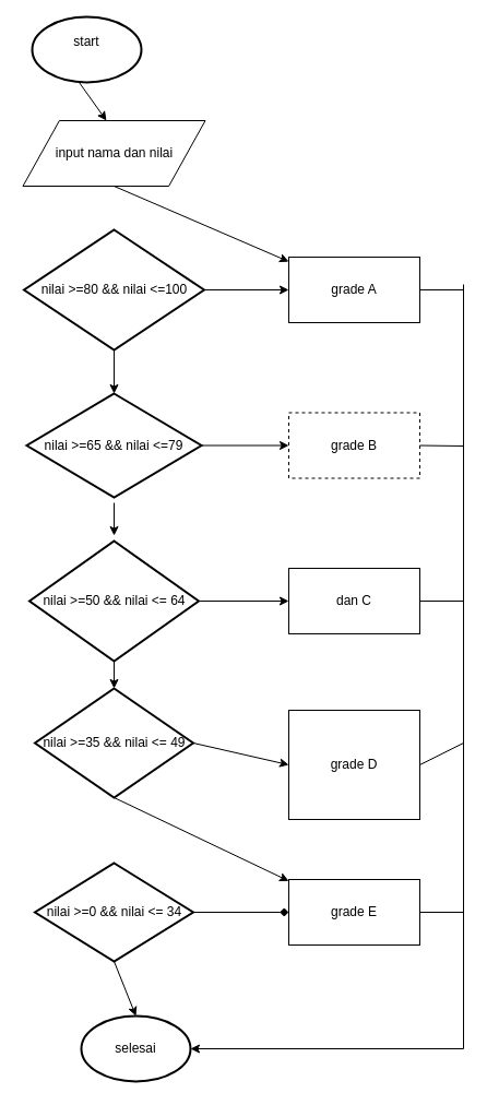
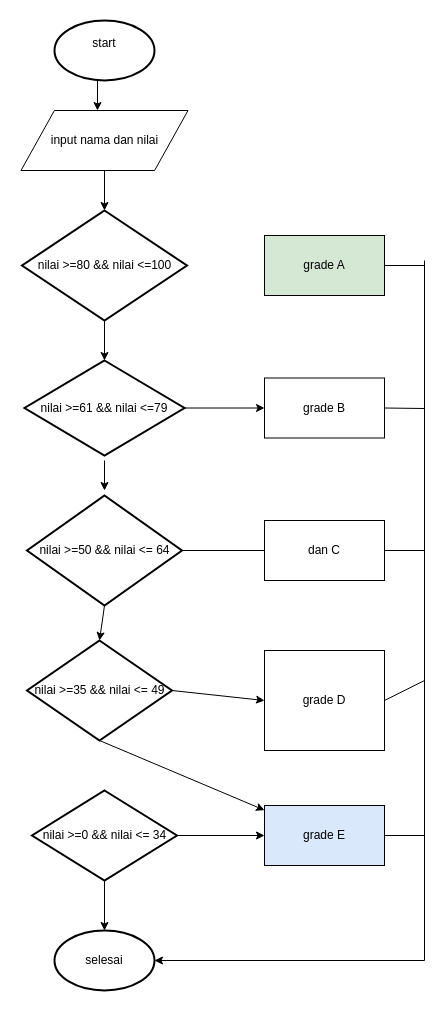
  <mxCell id="0" />
  <mxCell id="1" parent="0" />
- <mxCell id="2" value="&lt;div&gt;start&lt;/div&gt;&lt;div&gt;&lt;br&gt;&lt;/div&gt;" style="strokeWidth=2;html=1;shape=mxgraph.flowchart.start_1;whiteSpace=wrap;" vertex="1" parent="1"><mxGeometry x="29" y="15" width="100" height="60" as="geometry" /></mxCell>
+ <mxCell id="2" value="&lt;div&gt;start&lt;/div&gt;&lt;div&gt;&lt;br&gt;&lt;/div&gt;" style="strokeWidth=2;html=1;shape=mxgraph.flowchart.start_1;whiteSpace=wrap;" vertex="1" parent="1"><mxGeometry x="54" y="20" width="100" height="60" as="geometry" /></mxCell>
  <mxCell id="3" value="" style="endArrow=classic;html=1;exitX=0.43;exitY=1;exitDx=0;exitDy=0;exitPerimeter=0;entryX=0.53;entryY=0;entryDx=0;entryDy=0;entryPerimeter=0;" edge="1" parent="1" source="2"><mxGeometry width="50" height="50" relative="1" as="geometry"><mxPoint x="-56" y="120" as="sourcePoint" /><mxPoint x="97" y="110" as="targetPoint" /></mxGeometry></mxCell>
  <mxCell id="4" value="nilai &amp;gt;=80 &amp;amp;&amp;amp; nilai &amp;lt;=100" style="strokeWidth=2;html=1;shape=mxgraph.flowchart.decision;whiteSpace=wrap;" vertex="1" parent="1"><mxGeometry x="21.5" y="210" width="165" height="110" as="geometry" /></mxCell>
- <mxCell id="5" value="nilai &amp;gt;=65 &amp;amp;&amp;amp; nilai &amp;lt;=79" style="strokeWidth=2;html=1;shape=mxgraph.flowchart.decision;whiteSpace=wrap;" vertex="1" parent="1"><mxGeometry x="24" y="360" width="160" height="95" as="geometry" /></mxCell>
+ <mxCell id="5" value="nilai &amp;gt;=61 &amp;amp;&amp;amp; nilai &amp;lt;=79" style="strokeWidth=2;html=1;shape=mxgraph.flowchart.decision;whiteSpace=wrap;" vertex="1" parent="1"><mxGeometry x="24" y="360" width="160" height="95" as="geometry" /></mxCell>
  <mxCell id="6" value="nilai &amp;gt;=50 &amp;amp;&amp;amp; nilai &amp;lt;= 64" style="strokeWidth=2;html=1;shape=mxgraph.flowchart.decision;whiteSpace=wrap;" vertex="1" parent="1"><mxGeometry x="26.5" y="495" width="155" height="110" as="geometry" /></mxCell>
- <mxCell id="7" value="nilai &amp;gt;=35 &amp;amp;&amp;amp; nilai &amp;lt;= 49" style="strokeWidth=2;html=1;shape=mxgraph.flowchart.decision;whiteSpace=wrap;" vertex="1" parent="1"><mxGeometry x="31.5" y="630" width="145" height="100" as="geometry" /></mxCell>
+ <mxCell id="7" value="nilai &amp;gt;=35 &amp;amp;&amp;amp; nilai &amp;lt;= 49" style="strokeWidth=2;html=1;shape=mxgraph.flowchart.decision;whiteSpace=wrap;" vertex="1" parent="1"><mxGeometry x="26.5" y="640" width="145" height="100" as="geometry" /></mxCell>
  <mxCell id="8" value="nilai &amp;gt;=0 &amp;amp;&amp;amp; nilai &amp;lt;= 34" style="strokeWidth=2;html=1;shape=mxgraph.flowchart.decision;whiteSpace=wrap;" vertex="1" parent="1"><mxGeometry x="31.5" y="790" width="145" height="90" as="geometry" /></mxCell>
  <mxCell id="9" value="" style="endArrow=classic;html=1;" edge="1" parent="1"><mxGeometry width="50" height="50" relative="1" as="geometry"><mxPoint x="104" y="460" as="sourcePoint" /><mxPoint x="104" y="490" as="targetPoint" /></mxGeometry></mxCell>
  <mxCell id="10" value="" style="endArrow=classic;html=1;entryX=0.5;entryY=0;entryDx=0;entryDy=0;entryPerimeter=0;exitX=0.5;exitY=1;exitDx=0;exitDy=0;exitPerimeter=0;" edge="1" parent="1" source="6" target="7"><mxGeometry width="50" height="50" relative="1" as="geometry"><mxPoint x="24" y="650" as="sourcePoint" /><mxPoint x="74" y="600" as="targetPoint" /></mxGeometry></mxCell>
  <mxCell id="11" value="" style="endArrow=classic;html=1;exitX=0.5;exitY=1;exitDx=0;exitDy=0;exitPerimeter=0;" edge="1" parent="1" source="7" target="16"><mxGeometry width="50" height="50" relative="1" as="geometry"><mxPoint x="24" y="790" as="sourcePoint" /><mxPoint x="74" y="740" as="targetPoint" /></mxGeometry></mxCell>
- <mxCell id="12" value="grade A" style="rounded=0;whiteSpace=wrap;html=1;" vertex="1" parent="1"><mxGeometry x="264" y="235" width="120" height="60" as="geometry" /></mxCell>
- <mxCell id="13" value="grade B" style="rounded=0;whiteSpace=wrap;html=1;dashed=1;" vertex="1" parent="1"><mxGeometry x="264" y="377.5" width="120" height="60" as="geometry" /></mxCell>
+ <mxCell id="12" value="grade A" style="rounded=0;whiteSpace=wrap;html=1;fillColor=#d5e8d4;" vertex="1" parent="1"><mxGeometry x="264" y="235" width="120" height="60" as="geometry" /></mxCell>
+ <mxCell id="13" value="grade B" style="rounded=0;whiteSpace=wrap;html=1;" vertex="1" parent="1"><mxGeometry x="264" y="377.5" width="120" height="60" as="geometry" /></mxCell>
  <mxCell id="14" value="dan C" style="rounded=0;whiteSpace=wrap;html=1;" vertex="1" parent="1"><mxGeometry x="264" y="520" width="120" height="60" as="geometry" /></mxCell>
  <mxCell id="15" value="grade D" style="rounded=0;whiteSpace=wrap;html=1;" vertex="1" parent="1"><mxGeometry x="264" y="650" width="120" height="100" as="geometry" /></mxCell>
- <mxCell id="16" value="grade E" style="rounded=0;whiteSpace=wrap;html=1;" vertex="1" parent="1"><mxGeometry x="264" y="805" width="120" height="60" as="geometry" /></mxCell>
- <mxCell id="17" value="" style="endArrow=diamond;html=1;exitX=1;exitY=0.5;exitDx=0;exitDy=0;exitPerimeter=0;entryX=0;entryY=0.5;entryDx=0;entryDy=0;" edge="1" parent="1" source="8" target="16"><mxGeometry width="50" height="50" relative="1" as="geometry"><mxPoint x="224" y="850" as="sourcePoint" /><mxPoint x="274" y="800" as="targetPoint" /></mxGeometry></mxCell>
+ <mxCell id="16" value="grade E" style="rounded=0;whiteSpace=wrap;html=1;fillColor=#dae8fc;" vertex="1" parent="1"><mxGeometry x="264" y="805" width="120" height="60" as="geometry" /></mxCell>
+ <mxCell id="17" value="" style="endArrow=classic;html=1;exitX=1;exitY=0.5;exitDx=0;exitDy=0;exitPerimeter=0;entryX=0;entryY=0.5;entryDx=0;entryDy=0;" edge="1" parent="1" source="8" target="16"><mxGeometry width="50" height="50" relative="1" as="geometry"><mxPoint x="224" y="850" as="sourcePoint" /><mxPoint x="274" y="800" as="targetPoint" /></mxGeometry></mxCell>
  <mxCell id="18" value="" style="endArrow=classic;html=1;exitX=1;exitY=0.5;exitDx=0;exitDy=0;exitPerimeter=0;entryX=0;entryY=0.5;entryDx=0;entryDy=0;" edge="1" parent="1" source="7" target="15"><mxGeometry width="50" height="50" relative="1" as="geometry"><mxPoint x="204" y="700" as="sourcePoint" /><mxPoint x="254" y="650" as="targetPoint" /></mxGeometry></mxCell>
- <mxCell id="19" value="" style="endArrow=classic;html=1;entryX=0;entryY=0.5;entryDx=0;entryDy=0;exitX=1;exitY=0.5;exitDx=0;exitDy=0;exitPerimeter=0;" edge="1" parent="1" source="6" target="14"><mxGeometry width="50" height="50" relative="1" as="geometry"><mxPoint x="24" y="950" as="sourcePoint" /><mxPoint x="74" y="900" as="targetPoint" /></mxGeometry></mxCell>
+ <mxCell id="19" value="" style="endArrow=none;html=1;entryX=0;entryY=0.5;entryDx=0;entryDy=0;exitX=1;exitY=0.5;exitDx=0;exitDy=0;exitPerimeter=0;" edge="1" parent="1" source="6" target="14"><mxGeometry width="50" height="50" relative="1" as="geometry"><mxPoint x="24" y="950" as="sourcePoint" /><mxPoint x="74" y="900" as="targetPoint" /></mxGeometry></mxCell>
  <mxCell id="20" value="" style="endArrow=classic;html=1;entryX=0;entryY=0.5;entryDx=0;entryDy=0;exitX=1;exitY=0.5;exitDx=0;exitDy=0;exitPerimeter=0;" edge="1" parent="1" source="5" target="13"><mxGeometry width="50" height="50" relative="1" as="geometry"><mxPoint x="-76" y="530" as="sourcePoint" /><mxPoint x="-26" y="480" as="targetPoint" /></mxGeometry></mxCell>
- <mxCell id="21" value="" style="endArrow=classic;html=1;entryX=0;entryY=0.5;entryDx=0;entryDy=0;exitX=1;exitY=0.5;exitDx=0;exitDy=0;exitPerimeter=0;" edge="1" parent="1" source="4" target="12"><mxGeometry width="50" height="50" relative="1" as="geometry"><mxPoint x="184" y="340" as="sourcePoint" /><mxPoint x="234" y="290" as="targetPoint" /></mxGeometry></mxCell>
  <mxCell id="22" value="input nama dan nilai" style="shape=parallelogram;perimeter=parallelogramPerimeter;whiteSpace=wrap;html=1;" vertex="1" parent="1"><mxGeometry x="20.5" y="110" width="167" height="60" as="geometry" /></mxCell>
- <mxCell id="23" value="" style="endArrow=classic;html=1;exitX=0.5;exitY=1;exitDx=0;exitDy=0;" edge="1" parent="1" source="22" target="12"><mxGeometry width="50" height="50" relative="1" as="geometry"><mxPoint x="-126" y="190" as="sourcePoint" /><mxPoint x="-76" y="140" as="targetPoint" /></mxGeometry></mxCell>
- <mxCell id="24" value="selesai" style="strokeWidth=2;html=1;shape=mxgraph.flowchart.start_1;whiteSpace=wrap;" vertex="1" parent="1"><mxGeometry x="74" y="930" width="100" height="60" as="geometry" /></mxCell>
+ <mxCell id="23" value="" style="endArrow=classic;html=1;entryX=0.5;entryY=0;entryDx=0;entryDy=0;entryPerimeter=0;exitX=0.5;exitY=1;exitDx=0;exitDy=0;" edge="1" parent="1" source="22" target="4"><mxGeometry width="50" height="50" relative="1" as="geometry"><mxPoint x="-126" y="190" as="sourcePoint" /><mxPoint x="-76" y="140" as="targetPoint" /></mxGeometry></mxCell>
+ <mxCell id="24" value="selesai" style="strokeWidth=2;html=1;shape=mxgraph.flowchart.start_1;whiteSpace=wrap;" vertex="1" parent="1"><mxGeometry x="54" y="930" width="100" height="60" as="geometry" /></mxCell>
  <mxCell id="25" value="" style="endArrow=classic;html=1;entryX=0.5;entryY=0;entryDx=0;entryDy=0;entryPerimeter=0;exitX=0.5;exitY=1;exitDx=0;exitDy=0;exitPerimeter=0;" edge="1" parent="1" source="8" target="24"><mxGeometry width="50" height="50" relative="1" as="geometry"><mxPoint x="4" y="940" as="sourcePoint" /><mxPoint x="54" y="890" as="targetPoint" /></mxGeometry></mxCell>
  <mxCell id="26" value="" style="endArrow=none;html=1;exitX=1;exitY=0.5;exitDx=0;exitDy=0;" edge="1" parent="1" source="16"><mxGeometry width="50" height="50" relative="1" as="geometry"><mxPoint x="474" y="890" as="sourcePoint" /><mxPoint x="424" y="835" as="targetPoint" /></mxGeometry></mxCell>
  <mxCell id="27" value="" style="endArrow=none;html=1;exitX=1;exitY=0.5;exitDx=0;exitDy=0;" edge="1" parent="1" source="15"><mxGeometry width="50" height="50" relative="1" as="geometry"><mxPoint x="404" y="720" as="sourcePoint" /><mxPoint x="424" y="680" as="targetPoint" /></mxGeometry></mxCell>
  <mxCell id="28" value="" style="endArrow=none;html=1;exitX=1;exitY=0.5;exitDx=0;exitDy=0;" edge="1" parent="1" source="14"><mxGeometry width="50" height="50" relative="1" as="geometry"><mxPoint x="434" y="610" as="sourcePoint" /><mxPoint x="424" y="550" as="targetPoint" /></mxGeometry></mxCell>
  <mxCell id="29" value="" style="endArrow=none;html=1;exitX=1;exitY=0.5;exitDx=0;exitDy=0;" edge="1" parent="1" source="13"><mxGeometry width="50" height="50" relative="1" as="geometry"><mxPoint x="414" y="420" as="sourcePoint" /><mxPoint x="424" y="408" as="targetPoint" /></mxGeometry></mxCell>
  <mxCell id="30" value="" style="endArrow=none;html=1;exitX=1;exitY=0.5;exitDx=0;exitDy=0;" edge="1" parent="1" source="12"><mxGeometry width="50" height="50" relative="1" as="geometry"><mxPoint x="414" y="300" as="sourcePoint" /><mxPoint x="424" y="265" as="targetPoint" /></mxGeometry></mxCell>
  <mxCell id="31" value="" style="endArrow=none;html=1;" edge="1" parent="1"><mxGeometry width="50" height="50" relative="1" as="geometry"><mxPoint x="424" y="260" as="sourcePoint" /><mxPoint x="424" y="960" as="targetPoint" /></mxGeometry></mxCell>
  <mxCell id="32" value="" style="endArrow=classic;html=1;entryX=1;entryY=0.5;entryDx=0;entryDy=0;entryPerimeter=0;" edge="1" parent="1" target="24"><mxGeometry width="50" height="50" relative="1" as="geometry"><mxPoint x="424" y="960" as="sourcePoint" /><mxPoint x="254" y="950" as="targetPoint" /></mxGeometry></mxCell>
  <mxCell id="33" value="" style="endArrow=classic;html=1;exitX=0.5;exitY=1;exitDx=0;exitDy=0;exitPerimeter=0;entryX=0.5;entryY=0;entryDx=0;entryDy=0;entryPerimeter=0;" edge="1" parent="1" source="4" target="5"><mxGeometry width="50" height="50" relative="1" as="geometry"><mxPoint x="174" y="390" as="sourcePoint" /><mxPoint x="224" y="340" as="targetPoint" /></mxGeometry></mxCell>
